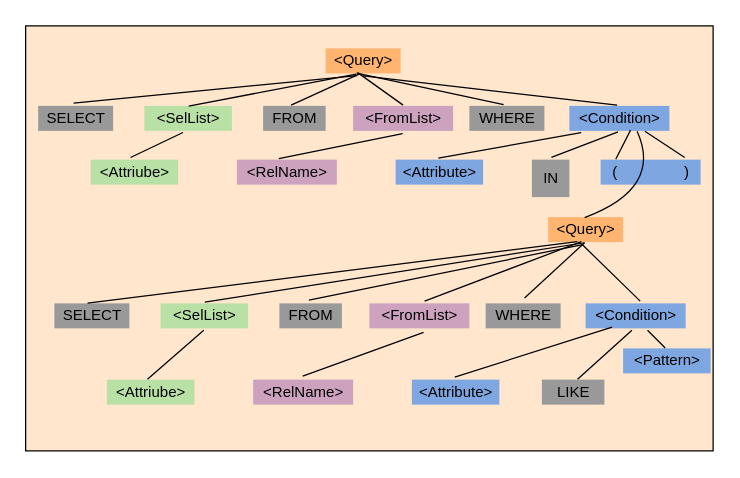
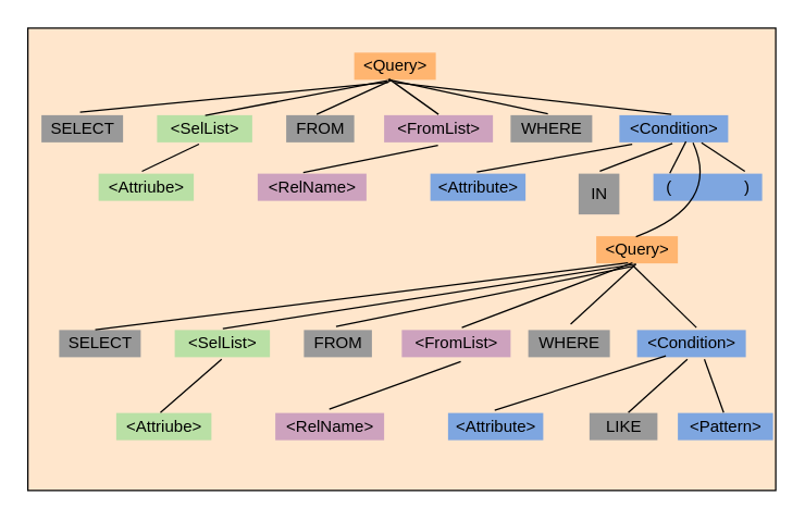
  <mxCell id="0" />
  <mxCell id="1" parent="0" />
  <mxCell id="2" value="" style="rounded=0;whiteSpace=wrap;html=1;fillColor=#FFE6CC;" vertex="1" parent="1"><mxGeometry x="20" y="20" width="550" height="340" as="geometry" /></mxCell>
  <mxCell id="3" value="&amp;lt;Query&amp;gt;" style="text;html=1;resizable=0;autosize=1;align=center;verticalAlign=middle;points=[];fillColor=#FFB570;strokeColor=none;rounded=0;" vertex="1" parent="1"><mxGeometry x="260" y="38" width="60" height="20" as="geometry" /></mxCell>
  <mxCell id="4" value="SELECT" style="text;html=1;resizable=0;autosize=1;align=center;verticalAlign=middle;points=[];fillColor=#999999;strokeColor=none;rounded=0;" vertex="1" parent="1"><mxGeometry x="30" y="84" width="60" height="20" as="geometry" /></mxCell>
  <mxCell id="5" value="&amp;lt;SelList&amp;gt;" style="text;html=1;resizable=0;autosize=1;align=center;verticalAlign=middle;points=[];fillColor=#B9E0A5;strokeColor=none;rounded=0;" vertex="1" parent="1"><mxGeometry x="115" y="84" width="70" height="20" as="geometry" /></mxCell>
  <mxCell id="6" value="FROM" style="text;html=1;resizable=0;autosize=1;align=center;verticalAlign=middle;points=[];fillColor=#999999;strokeColor=none;rounded=0;" vertex="1" parent="1"><mxGeometry x="210" y="84" width="50" height="20" as="geometry" /></mxCell>
  <mxCell id="7" value="&amp;lt;FromList&amp;gt;" style="text;html=1;resizable=0;autosize=1;align=center;verticalAlign=middle;points=[];fillColor=#CDA2BE;strokeColor=none;rounded=0;" vertex="1" parent="1"><mxGeometry x="282" y="84" width="80" height="20" as="geometry" /></mxCell>
  <mxCell id="8" value="WHERE" style="text;html=1;resizable=0;autosize=1;align=center;verticalAlign=middle;points=[];fillColor=#999999;strokeColor=none;rounded=0;" vertex="1" parent="1"><mxGeometry x="375" y="84" width="60" height="20" as="geometry" /></mxCell>
  <mxCell id="9" value="&amp;lt;Condition&amp;gt;" style="text;html=1;resizable=0;autosize=1;align=center;verticalAlign=middle;points=[];fillColor=#7EA6E0;strokeColor=none;rounded=0;" vertex="1" parent="1"><mxGeometry x="455" y="84" width="80" height="20" as="geometry" /></mxCell>
  <mxCell id="10" value="&amp;lt;Attriube&amp;gt;" style="text;html=1;resizable=0;autosize=1;align=center;verticalAlign=middle;points=[];fillColor=#B9E0A5;strokeColor=none;rounded=0;" vertex="1" parent="1"><mxGeometry x="72" y="127" width="70" height="20" as="geometry" /></mxCell>
  <mxCell id="11" value="&amp;lt;RelName&amp;gt;" style="text;html=1;resizable=0;autosize=1;align=center;verticalAlign=middle;points=[];fillColor=#CDA2BE;strokeColor=none;rounded=0;" vertex="1" parent="1"><mxGeometry x="189" y="127" width="80" height="20" as="geometry" /></mxCell>
  <mxCell id="12" value="&amp;lt;Attribute&amp;gt;" style="text;html=1;resizable=0;autosize=1;align=center;verticalAlign=middle;points=[];fillColor=#7EA6E0;strokeColor=none;rounded=0;" vertex="1" parent="1"><mxGeometry x="316" y="127" width="70" height="20" as="geometry" /></mxCell>
  <mxCell id="13" value="IN" style="text;html=1;resizable=0;autosize=1;align=center;verticalAlign=middle;points=[];fillColor=#999999;strokeColor=none;rounded=0;" vertex="1" parent="1"><mxGeometry x="425" y="127" width="30" height="30" as="geometry" /></mxCell>
  <mxCell id="14" value="(&amp;nbsp; &amp;nbsp; &amp;nbsp; &amp;nbsp; &amp;nbsp; &amp;nbsp; &amp;nbsp; &amp;nbsp; )" style="text;html=1;resizable=0;autosize=1;align=center;verticalAlign=middle;points=[];fillColor=#7EA6E0;strokeColor=none;rounded=0;" vertex="1" parent="1"><mxGeometry x="480" y="127" width="80" height="20" as="geometry" /></mxCell>
  <mxCell id="15" value="&amp;lt;Query&amp;gt;" style="text;html=1;resizable=0;autosize=1;align=center;verticalAlign=middle;points=[];fillColor=#FFB570;strokeColor=none;rounded=0;" vertex="1" parent="1"><mxGeometry x="438" y="173" width="60" height="20" as="geometry" /></mxCell>
  <mxCell id="16" value="SELECT" style="text;html=1;resizable=0;autosize=1;align=center;verticalAlign=middle;points=[];fillColor=#999999;strokeColor=none;rounded=0;" vertex="1" parent="1"><mxGeometry x="43" y="242" width="60" height="20" as="geometry" /></mxCell>
  <mxCell id="17" value="&amp;lt;SelList&amp;gt;" style="text;html=1;resizable=0;autosize=1;align=center;verticalAlign=middle;points=[];fillColor=#B9E0A5;strokeColor=none;rounded=0;" vertex="1" parent="1"><mxGeometry x="128" y="242" width="70" height="20" as="geometry" /></mxCell>
  <mxCell id="18" value="FROM" style="text;html=1;resizable=0;autosize=1;align=center;verticalAlign=middle;points=[];fillColor=#999999;strokeColor=none;rounded=0;" vertex="1" parent="1"><mxGeometry x="223" y="242" width="50" height="20" as="geometry" /></mxCell>
  <mxCell id="19" value="&amp;lt;FromList&amp;gt;" style="text;html=1;resizable=0;autosize=1;align=center;verticalAlign=middle;points=[];fillColor=#CDA2BE;strokeColor=none;rounded=0;" vertex="1" parent="1"><mxGeometry x="295" y="242" width="80" height="20" as="geometry" /></mxCell>
  <mxCell id="20" value="WHERE" style="text;html=1;resizable=0;autosize=1;align=center;verticalAlign=middle;points=[];fillColor=#999999;strokeColor=none;rounded=0;" vertex="1" parent="1"><mxGeometry x="388" y="242" width="60" height="20" as="geometry" /></mxCell>
  <mxCell id="21" value="&amp;lt;Condition&amp;gt;" style="text;html=1;resizable=0;autosize=1;align=center;verticalAlign=middle;points=[];fillColor=#7EA6E0;strokeColor=none;rounded=0;" vertex="1" parent="1"><mxGeometry x="468" y="242" width="80" height="20" as="geometry" /></mxCell>
  <mxCell id="22" value="&amp;lt;Attriube&amp;gt;" style="text;html=1;resizable=0;autosize=1;align=center;verticalAlign=middle;points=[];fillColor=#B9E0A5;strokeColor=none;rounded=0;" vertex="1" parent="1"><mxGeometry x="85" y="303" width="70" height="20" as="geometry" /></mxCell>
  <mxCell id="23" value="&amp;lt;RelName&amp;gt;" style="text;html=1;resizable=0;autosize=1;align=center;verticalAlign=middle;points=[];fillColor=#CDA2BE;strokeColor=none;rounded=0;" vertex="1" parent="1"><mxGeometry x="202" y="303" width="80" height="20" as="geometry" /></mxCell>
  <mxCell id="24" value="&amp;lt;Attribute&amp;gt;" style="text;html=1;resizable=0;autosize=1;align=center;verticalAlign=middle;points=[];fillColor=#7EA6E0;strokeColor=none;rounded=0;" vertex="1" parent="1"><mxGeometry x="329" y="303" width="70" height="20" as="geometry" /></mxCell>
  <mxCell id="25" value="LIKE" style="text;html=1;resizable=0;autosize=1;align=center;verticalAlign=middle;points=[];fillColor=#999999;strokeColor=none;rounded=0;" vertex="1" parent="1"><mxGeometry x="433" y="303" width="50" height="20" as="geometry" /></mxCell>
- <mxCell id="26" value="&amp;lt;Pattern&amp;gt;" style="text;html=1;resizable=0;autosize=1;align=center;verticalAlign=middle;points=[];fillColor=#7EA6E0;strokeColor=none;rounded=0;" vertex="1" parent="1"><mxGeometry x="498" y="278" width="70" height="20" as="geometry" /></mxCell>
+ <mxCell id="26" value="&amp;lt;Pattern&amp;gt;" style="text;html=1;resizable=0;autosize=1;align=center;verticalAlign=middle;points=[];fillColor=#7EA6E0;strokeColor=none;rounded=0;" vertex="1" parent="1"><mxGeometry x="498" y="303" width="70" height="20" as="geometry" /></mxCell>
  <mxCell id="27" value="" style="endArrow=none;html=1;rounded=0;exitX=0.473;exitY=-0.109;exitDx=0;exitDy=0;exitPerimeter=0;entryX=0.42;entryY=1.09;entryDx=0;entryDy=0;entryPerimeter=0;" edge="1" parent="1" source="4" target="3"><mxGeometry width="50" height="50" relative="1" as="geometry"><mxPoint x="360" y="250" as="sourcePoint" /><mxPoint x="410" y="200" as="targetPoint" /></mxGeometry></mxCell>
  <mxCell id="28" value="" style="endArrow=none;html=1;rounded=0;exitX=0.506;exitY=0.01;exitDx=0;exitDy=0;exitPerimeter=0;entryX=0.407;entryY=1.03;entryDx=0;entryDy=0;entryPerimeter=0;" edge="1" parent="1" source="5" target="3"><mxGeometry width="50" height="50" relative="1" as="geometry"><mxPoint x="67.84" y="91.82" as="sourcePoint" /><mxPoint x="295.2" y="69.8" as="targetPoint" /></mxGeometry></mxCell>
  <mxCell id="29" value="" style="endArrow=none;html=1;rounded=0;exitX=0.448;exitY=-0.03;exitDx=0;exitDy=0;exitPerimeter=0;entryX=0.46;entryY=1.01;entryDx=0;entryDy=0;entryPerimeter=0;" edge="1" parent="1" source="6" target="3"><mxGeometry width="50" height="50" relative="1" as="geometry"><mxPoint x="77.84" y="101.82" as="sourcePoint" /><mxPoint x="305.2" y="79.8" as="targetPoint" /></mxGeometry></mxCell>
  <mxCell id="30" value="" style="endArrow=none;html=1;rounded=0;exitX=0.5;exitY=-0.03;exitDx=0;exitDy=0;exitPerimeter=0;entryX=0.427;entryY=0.97;entryDx=0;entryDy=0;entryPerimeter=0;" edge="1" parent="1" source="7" target="3"><mxGeometry width="50" height="50" relative="1" as="geometry"><mxPoint x="87.84" y="111.82" as="sourcePoint" /><mxPoint x="315.2" y="89.8" as="targetPoint" /></mxGeometry></mxCell>
  <mxCell id="31" value="" style="endArrow=none;html=1;rounded=0;exitX=0.457;exitY=-0.05;exitDx=0;exitDy=0;exitPerimeter=0;entryX=0.413;entryY=0.99;entryDx=0;entryDy=0;entryPerimeter=0;" edge="1" parent="1" source="8" target="3"><mxGeometry width="50" height="50" relative="1" as="geometry"><mxPoint x="332" y="93.4" as="sourcePoint" /><mxPoint x="295.62" y="67.4" as="targetPoint" /></mxGeometry></mxCell>
  <mxCell id="32" value="" style="endArrow=none;html=1;rounded=0;exitX=0.478;exitY=-0.03;exitDx=0;exitDy=0;exitPerimeter=0;" edge="1" parent="1" source="9"><mxGeometry width="50" height="50" relative="1" as="geometry"><mxPoint x="342" y="103.4" as="sourcePoint" /><mxPoint x="290" y="60" as="targetPoint" /></mxGeometry></mxCell>
  <mxCell id="33" value="" style="endArrow=none;html=1;rounded=0;exitX=0.456;exitY=-0.083;exitDx=0;exitDy=0;exitPerimeter=0;entryX=0.441;entryY=1.067;entryDx=0;entryDy=0;entryPerimeter=0;" edge="1" parent="1" source="10" target="5"><mxGeometry width="50" height="50" relative="1" as="geometry"><mxPoint x="352" y="113.4" as="sourcePoint" /><mxPoint x="315.62" y="87.4" as="targetPoint" /></mxGeometry></mxCell>
  <mxCell id="34" value="" style="endArrow=none;html=1;rounded=0;entryX=0.495;entryY=1.114;entryDx=0;entryDy=0;entryPerimeter=0;exitX=0.419;exitY=-0.036;exitDx=0;exitDy=0;exitPerimeter=0;" edge="1" parent="1" source="11" target="7"><mxGeometry width="50" height="50" relative="1" as="geometry"><mxPoint x="362" y="123.4" as="sourcePoint" /><mxPoint x="325.62" y="97.4" as="targetPoint" /></mxGeometry></mxCell>
  <mxCell id="35" value="" style="endArrow=none;html=1;rounded=0;exitX=0.488;exitY=-0.06;exitDx=0;exitDy=0;exitPerimeter=0;entryX=0.118;entryY=1.067;entryDx=0;entryDy=0;entryPerimeter=0;" edge="1" parent="1" source="12" target="9"><mxGeometry width="50" height="50" relative="1" as="geometry"><mxPoint x="372" y="133.4" as="sourcePoint" /><mxPoint x="335.62" y="107.4" as="targetPoint" /></mxGeometry></mxCell>
  <mxCell id="36" value="" style="endArrow=none;html=1;rounded=0;exitX=0.521;exitY=-0.06;exitDx=0;exitDy=0;exitPerimeter=0;entryX=0.487;entryY=1.043;entryDx=0;entryDy=0;entryPerimeter=0;" edge="1" parent="1" source="13" target="9"><mxGeometry width="50" height="50" relative="1" as="geometry"><mxPoint x="382" y="143.4" as="sourcePoint" /><mxPoint x="345.62" y="117.4" as="targetPoint" /></mxGeometry></mxCell>
  <mxCell id="37" value="" style="endArrow=none;html=1;rounded=0;exitX=0.841;exitY=-0.083;exitDx=0;exitDy=0;exitPerimeter=0;entryX=0.755;entryY=1.019;entryDx=0;entryDy=0;entryPerimeter=0;" edge="1" parent="1" source="14" target="9"><mxGeometry width="50" height="50" relative="1" as="geometry"><mxPoint x="392" y="153.4" as="sourcePoint" /><mxPoint x="355.62" y="127.4" as="targetPoint" /></mxGeometry></mxCell>
  <mxCell id="38" value="" style="curved=1;endArrow=none;html=1;rounded=0;exitX=0.487;exitY=0.021;exitDx=0;exitDy=0;exitPerimeter=0;entryX=0.677;entryY=1.019;entryDx=0;entryDy=0;entryPerimeter=0;" edge="1" parent="1" source="15" target="9"><mxGeometry width="50" height="50" relative="1" as="geometry"><mxPoint x="440" y="160" as="sourcePoint" /><mxPoint x="490" y="110" as="targetPoint" /><Array as="points"><mxPoint x="530" y="150" /></Array></mxGeometry></mxCell>
  <mxCell id="39" value="" style="endArrow=none;html=1;rounded=0;exitX=0.151;exitY=-0.012;exitDx=0;exitDy=0;exitPerimeter=0;entryX=0.612;entryY=0.971;entryDx=0;entryDy=0;entryPerimeter=0;" edge="1" parent="1" source="14" target="9"><mxGeometry width="50" height="50" relative="1" as="geometry"><mxPoint x="402" y="163.4" as="sourcePoint" /><mxPoint x="365.62" y="137.4" as="targetPoint" /></mxGeometry></mxCell>
  <mxCell id="40" value="" style="endArrow=none;html=1;rounded=0;exitX=0.442;exitY=-0.008;exitDx=0;exitDy=0;exitPerimeter=0;entryX=0.389;entryY=0.983;entryDx=0;entryDy=0;entryPerimeter=0;" edge="1" parent="1" source="16" target="15"><mxGeometry width="50" height="50" relative="1" as="geometry"><mxPoint x="412" y="173.4" as="sourcePoint" /><mxPoint x="375.62" y="147.4" as="targetPoint" /></mxGeometry></mxCell>
  <mxCell id="41" value="" style="endArrow=none;html=1;rounded=0;exitX=0.505;exitY=-0.05;exitDx=0;exitDy=0;exitPerimeter=0;entryX=0.486;entryY=1.025;entryDx=0;entryDy=0;entryPerimeter=0;" edge="1" parent="1" source="17" target="15"><mxGeometry width="50" height="50" relative="1" as="geometry"><mxPoint x="422" y="183.4" as="sourcePoint" /><mxPoint x="385.62" y="157.4" as="targetPoint" /></mxGeometry></mxCell>
  <mxCell id="42" value="" style="endArrow=none;html=1;rounded=0;exitX=0.473;exitY=-0.133;exitDx=0;exitDy=0;exitPerimeter=0;entryX=0.444;entryY=1.108;entryDx=0;entryDy=0;entryPerimeter=0;" edge="1" parent="1" source="18" target="15"><mxGeometry width="50" height="50" relative="1" as="geometry"><mxPoint x="432" y="193.4" as="sourcePoint" /><mxPoint x="395.62" y="167.4" as="targetPoint" /></mxGeometry></mxCell>
  <mxCell id="43" value="" style="endArrow=none;html=1;rounded=0;exitX=0.552;exitY=-0.092;exitDx=0;exitDy=0;exitPerimeter=0;entryX=0.444;entryY=0.983;entryDx=0;entryDy=0;entryPerimeter=0;" edge="1" parent="1" source="19" target="15"><mxGeometry width="50" height="50" relative="1" as="geometry"><mxPoint x="442" y="203.4" as="sourcePoint" /><mxPoint x="520" y="200" as="targetPoint" /></mxGeometry></mxCell>
  <mxCell id="44" value="" style="endArrow=none;html=1;rounded=0;exitX=0.486;exitY=1.025;exitDx=0;exitDy=0;exitPerimeter=0;entryX=0.519;entryY=-0.217;entryDx=0;entryDy=0;entryPerimeter=0;" edge="1" parent="1" source="15" target="20"><mxGeometry width="50" height="50" relative="1" as="geometry"><mxPoint x="452" y="213.4" as="sourcePoint" /><mxPoint x="415.62" y="187.4" as="targetPoint" /></mxGeometry></mxCell>
  <mxCell id="45" value="" style="endArrow=none;html=1;rounded=0;exitX=0.444;exitY=1.067;exitDx=0;exitDy=0;exitPerimeter=0;entryX=0.546;entryY=-0.092;entryDx=0;entryDy=0;entryPerimeter=0;" edge="1" parent="1" source="15" target="21"><mxGeometry width="50" height="50" relative="1" as="geometry"><mxPoint x="462" y="223.4" as="sourcePoint" /><mxPoint x="425.62" y="197.4" as="targetPoint" /></mxGeometry></mxCell>
  <mxCell id="46" value="" style="endArrow=none;html=1;rounded=0;exitX=0.493;exitY=1.075;exitDx=0;exitDy=0;exitPerimeter=0;entryX=0.464;entryY=-0.017;entryDx=0;entryDy=0;entryPerimeter=0;" edge="1" parent="1" source="17" target="22"><mxGeometry width="50" height="50" relative="1" as="geometry"><mxPoint x="472" y="233.4" as="sourcePoint" /><mxPoint x="435.62" y="207.4" as="targetPoint" /></mxGeometry></mxCell>
  <mxCell id="47" value="" style="endArrow=none;html=1;rounded=0;exitX=0.542;exitY=1.158;exitDx=0;exitDy=0;exitPerimeter=0;entryX=0.496;entryY=-0.142;entryDx=0;entryDy=0;entryPerimeter=0;" edge="1" parent="1" source="19" target="23"><mxGeometry width="50" height="50" relative="1" as="geometry"><mxPoint x="482" y="243.4" as="sourcePoint" /><mxPoint x="445.62" y="217.4" as="targetPoint" /></mxGeometry></mxCell>
  <mxCell id="48" value="" style="endArrow=none;html=1;rounded=0;exitX=0.265;exitY=0.95;exitDx=0;exitDy=0;exitPerimeter=0;entryX=0.49;entryY=-0.1;entryDx=0;entryDy=0;entryPerimeter=0;" edge="1" parent="1" source="21" target="24"><mxGeometry width="50" height="50" relative="1" as="geometry"><mxPoint x="492" y="253.4" as="sourcePoint" /><mxPoint x="455.62" y="227.4" as="targetPoint" /></mxGeometry></mxCell>
  <mxCell id="49" value="" style="endArrow=none;html=1;rounded=0;entryX=0.571;entryY=-0.017;entryDx=0;entryDy=0;entryPerimeter=0;exitX=0.463;exitY=1.075;exitDx=0;exitDy=0;exitPerimeter=0;" edge="1" parent="1" source="21" target="25"><mxGeometry width="50" height="50" relative="1" as="geometry"><mxPoint x="502" y="260" as="sourcePoint" /><mxPoint x="465.62" y="237.4" as="targetPoint" /></mxGeometry></mxCell>
  <mxCell id="50" value="" style="endArrow=none;html=1;rounded=0;exitX=0.481;exitY=-0.017;exitDx=0;exitDy=0;exitPerimeter=0;entryX=0.619;entryY=1.075;entryDx=0;entryDy=0;entryPerimeter=0;" edge="1" parent="1" source="26" target="21"><mxGeometry width="50" height="50" relative="1" as="geometry"><mxPoint x="512" y="273.4" as="sourcePoint" /><mxPoint x="475.62" y="247.4" as="targetPoint" /></mxGeometry></mxCell>
